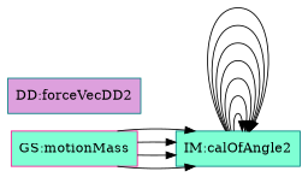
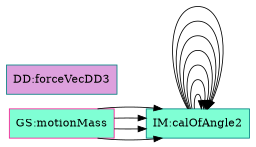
  digraph {
    rankdir=LR
    node [color=teal fillcolor=aquamarine shape=box style=filled]
    edge [headport=angleIM2 tailport=angleIM2]
    n1 [color=deeppink label="GS:motionMass"]
-   n2 [fillcolor=plum label="DD:forceVecDD2"]
+   n2 [fillcolor=plum label="DD:forceVecDD3"]
    n3 [label="IM:calOfAngle2"]
    subgraph sub_1 {
      rank=same
      n1
    }
    subgraph sub_2 {
      rank=same
      n2
    }
    subgraph sub_3 {
      rank=same
      n3
    }
    subgraph sub_4 {
      rank=same
      n3
    }
    subgraph sub_5 {
      rank=same
      n3
    }
    subgraph sub_6 {
      rank=same
      n1
    }
    subgraph sub_7 {
      rank=same
      n1
    }
    n1 -> n3 [headport=angleIM1 tailport=calcAng]
    n1 -> n3 [tailport=calcAng]
    n1 -> n3 [headport=angleIM1 tailport=outputValues]
    n1 -> n3 [tailport=outputValues]
    n3 -> n3 [tailport=angleIM1]
    n3 -> n3 [headport=a_mv1]
    n3 -> n3 [headport=a_mv2]
    n3 -> n3 [headport=F_mv1]
    n3 -> n3 [headport=F_mv2]
    n3 -> n3 [headport=angleIM1]
    n3 -> n3
  }
